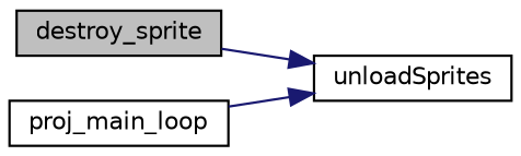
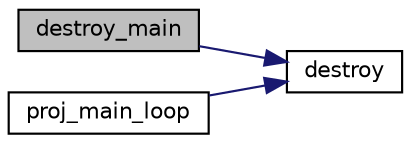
  digraph {
    rankdir=RL
    node [color=black fillcolor=white fontname=Helvetica fontsize=10 shape=record style=filled]
    edge [color=midnightblue dir=back fontname=Helvetica fontsize=10 labelfontname=Helvetica labelfontsize=10 style=solid]
-   n1 [fillcolor=grey75 fontcolor=black height=0.2 label=destroy_sprite width=0.4]
-   n2 [height=0.2 label=unloadSprites width=0.4]
+   n1 [fillcolor=grey75 fontcolor=black height=0.2 label=destroy_main width=0.4]
+   n2 [height=0.2 label=destroy width=0.4]
    n3 [height=0.2 label=proj_main_loop width=0.4]
    n2 -> n1
    n2 -> n3
  }
